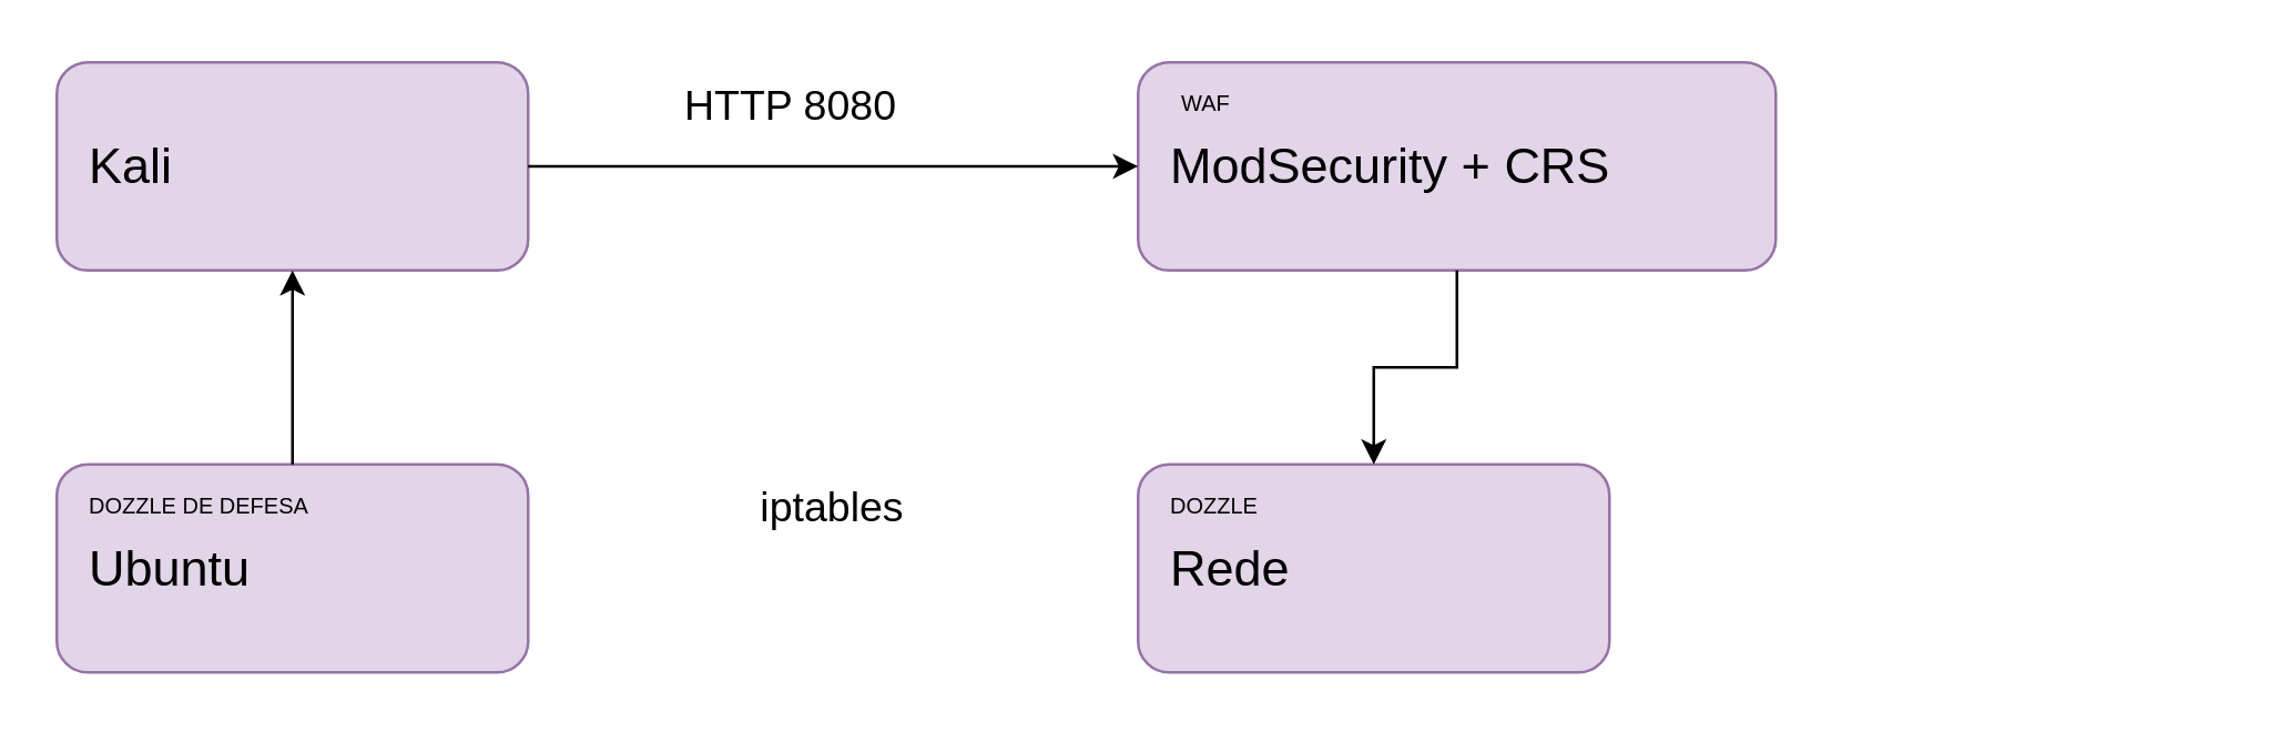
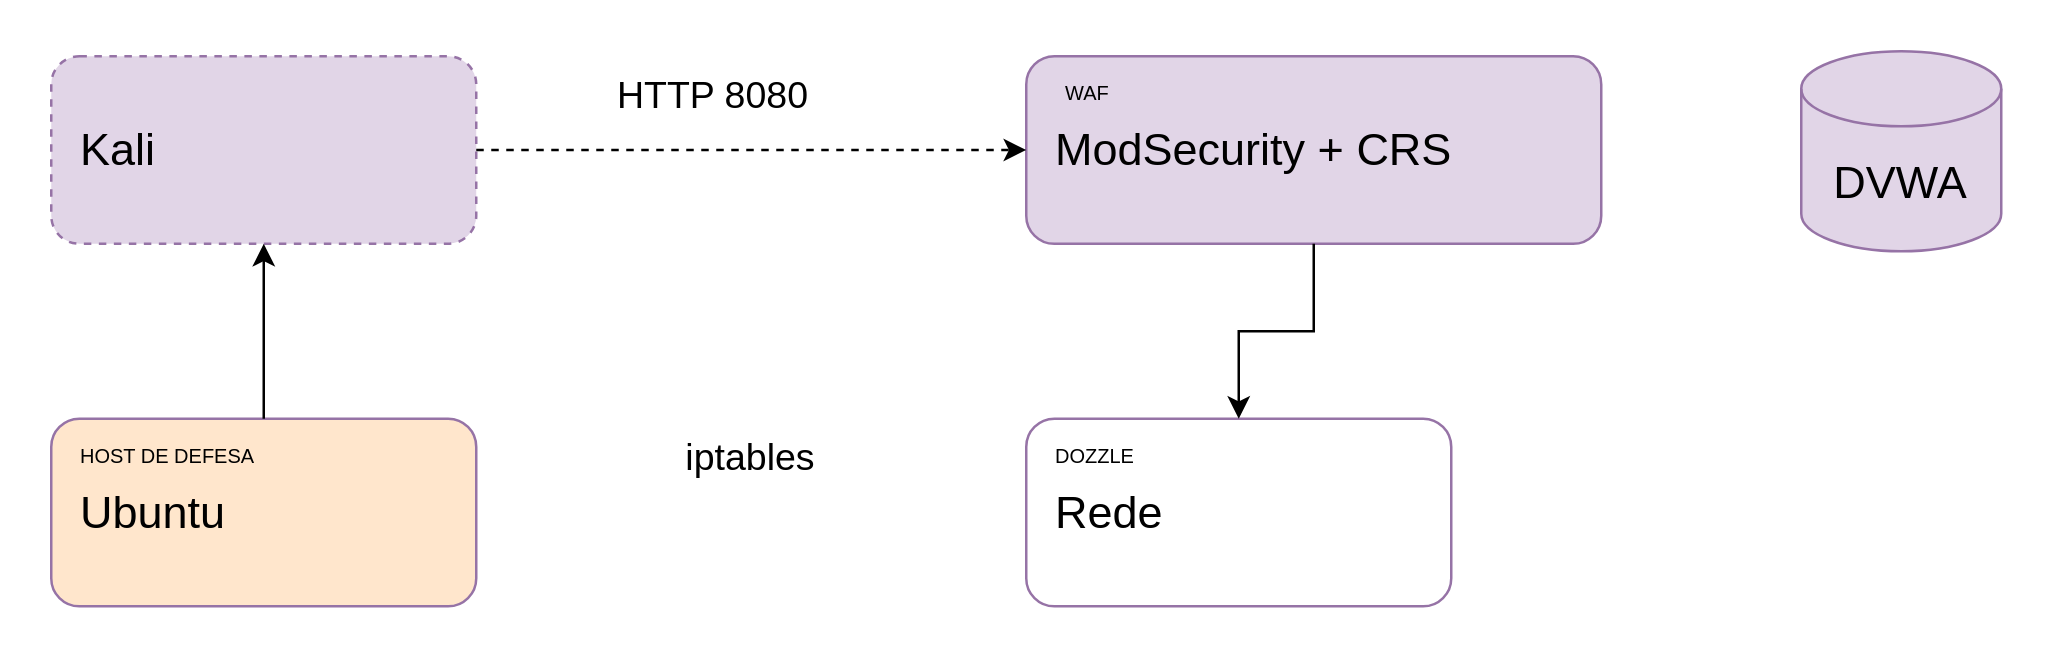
  <mxCell id="0" />
  <mxCell id="1" parent="0" />
+ <mxCell id="2" value="&lt;font style=&quot;font-size: 18px;&quot;&gt;DVWA&lt;/font&gt;" style="shape=cylinder3;whiteSpace=wrap;html=1;boundedLbl=1;backgroundOutline=1;size=15;fillColor=#e1d5e7;strokeColor=#9673a6;" parent="1" vertex="1"><mxGeometry x="720" y="20" width="80" height="80" as="geometry" /></mxCell>
  <mxCell id="3" value="" style="group" parent="1" vertex="1" connectable="0"><mxGeometry x="20" y="22" width="170" height="75" as="geometry" /></mxCell>
- <mxCell id="4" value="&lt;font style=&quot;font-size: 18px;&quot;&gt;Kali&lt;/font&gt;" style="rounded=1;whiteSpace=wrap;html=1;fillColor=#e1d5e7;strokeColor=#9673a6;align=left;spacingLeft=10;" parent="3" vertex="1"><mxGeometry width="170" height="75" as="geometry" /></mxCell>
+ <mxCell id="4" value="&lt;font style=&quot;font-size: 18px;&quot;&gt;Kali&lt;/font&gt;" style="rounded=1;whiteSpace=wrap;html=1;fillColor=#e1d5e7;strokeColor=#9673a6;align=left;spacingLeft=10;dashed=1;" parent="3" vertex="1"><mxGeometry width="170" height="75" as="geometry" /></mxCell>
  <mxCell id="5" value="" style="group" parent="1" vertex="1" connectable="0"><mxGeometry x="410" y="22" width="230" height="75" as="geometry" /></mxCell>
  <mxCell id="6" value="&lt;font style=&quot;font-size: 18px;&quot;&gt;ModSecurity + CRS&lt;/font&gt;" style="rounded=1;whiteSpace=wrap;html=1;fillColor=#e1d5e7;strokeColor=#9673a6;align=left;spacingLeft=10;" parent="5" vertex="1"><mxGeometry width="230.0" height="75" as="geometry" /></mxCell>
  <mxCell id="7" value="WAF" style="text;html=1;align=left;verticalAlign=middle;whiteSpace=wrap;rounded=0;fontSize=8;" parent="5" vertex="1"><mxGeometry x="13.529" width="67.647" height="30" as="geometry" /></mxCell>
  <mxCell id="8" value="" style="group" parent="1" vertex="1" connectable="0"><mxGeometry x="410" y="167" width="170" height="75" as="geometry" /></mxCell>
- <mxCell id="9" value="&lt;font style=&quot;font-size: 18px;&quot;&gt;Rede&lt;/font&gt;" style="rounded=1;whiteSpace=wrap;html=1;fillColor=#e1d5e7;strokeColor=#9673a6;align=left;spacingLeft=10;" parent="8" vertex="1"><mxGeometry width="170" height="75" as="geometry" /></mxCell>
+ <mxCell id="9" value="&lt;font style=&quot;font-size: 18px;&quot;&gt;Rede&lt;/font&gt;" style="rounded=1;whiteSpace=wrap;html=1;fillColor=#ffffff;strokeColor=#9673a6;align=left;spacingLeft=10;" parent="8" vertex="1"><mxGeometry width="170" height="75" as="geometry" /></mxCell>
  <mxCell id="10" value="DOZZLE" style="text;html=1;align=left;verticalAlign=middle;whiteSpace=wrap;rounded=0;fontSize=8;" parent="8" vertex="1"><mxGeometry x="10" width="50" height="30" as="geometry" /></mxCell>
  <mxCell id="11" value="" style="group" parent="1" vertex="1" connectable="0"><mxGeometry x="20" y="167" width="170" height="75" as="geometry" /></mxCell>
- <mxCell id="12" value="&lt;font style=&quot;font-size: 18px;&quot;&gt;Ubuntu&lt;/font&gt;" style="rounded=1;whiteSpace=wrap;html=1;fillColor=#e1d5e7;strokeColor=#9673a6;align=left;spacingLeft=10;" parent="11" vertex="1"><mxGeometry width="170" height="75" as="geometry" /></mxCell>
- <mxCell id="13" value="DOZZLE DE DEFESA" style="text;html=1;align=left;verticalAlign=middle;whiteSpace=wrap;rounded=0;fontSize=8;" parent="11" vertex="1"><mxGeometry x="10" width="90" height="30" as="geometry" /></mxCell>
+ <mxCell id="12" value="&lt;font style=&quot;font-size: 18px;&quot;&gt;Ubuntu&lt;/font&gt;" style="rounded=1;whiteSpace=wrap;html=1;fillColor=#ffe6cc;strokeColor=#9673a6;align=left;spacingLeft=10;" parent="11" vertex="1"><mxGeometry width="170" height="75" as="geometry" /></mxCell>
+ <mxCell id="13" value="HOST DE DEFESA" style="text;html=1;align=left;verticalAlign=middle;whiteSpace=wrap;rounded=0;fontSize=8;" parent="11" vertex="1"><mxGeometry x="10" width="90" height="30" as="geometry" /></mxCell>
  <mxCell id="14" value="HTTP 8080" style="text;html=1;align=center;verticalAlign=middle;whiteSpace=wrap;rounded=0;fontSize=15;" parent="1" vertex="1"><mxGeometry x="245" y="22" width="80" height="30" as="geometry" /></mxCell>
- <mxCell id="15" style="edgeStyle=orthogonalEdgeStyle;rounded=0;orthogonalLoop=1;jettySize=auto;html=1;entryX=0;entryY=0.5;entryDx=0;entryDy=0;" parent="1" source="4" target="6" edge="1"><mxGeometry relative="1" as="geometry" /></mxCell>
+ <mxCell id="15" style="edgeStyle=orthogonalEdgeStyle;rounded=0;orthogonalLoop=1;jettySize=auto;html=1;entryX=0;entryY=0.5;entryDx=0;entryDy=0;dashed=1;" parent="1" source="4" target="6" edge="1"><mxGeometry relative="1" as="geometry" /></mxCell>
  <mxCell id="16" style="edgeStyle=orthogonalEdgeStyle;rounded=0;orthogonalLoop=1;jettySize=auto;html=1;" parent="1" source="6" target="9" edge="1"><mxGeometry relative="1" as="geometry" /></mxCell>
  <mxCell id="17" style="edgeStyle=orthogonalEdgeStyle;rounded=0;orthogonalLoop=1;jettySize=auto;html=1;" parent="1" source="12" target="4" edge="1"><mxGeometry relative="1" as="geometry" /></mxCell>
  <mxCell id="18" value="iptables" style="text;html=1;align=center;verticalAlign=middle;whiteSpace=wrap;rounded=0;fontSize=15;" parent="1" vertex="1"><mxGeometry x="260" y="167" width="80" height="30" as="geometry" /></mxCell>
